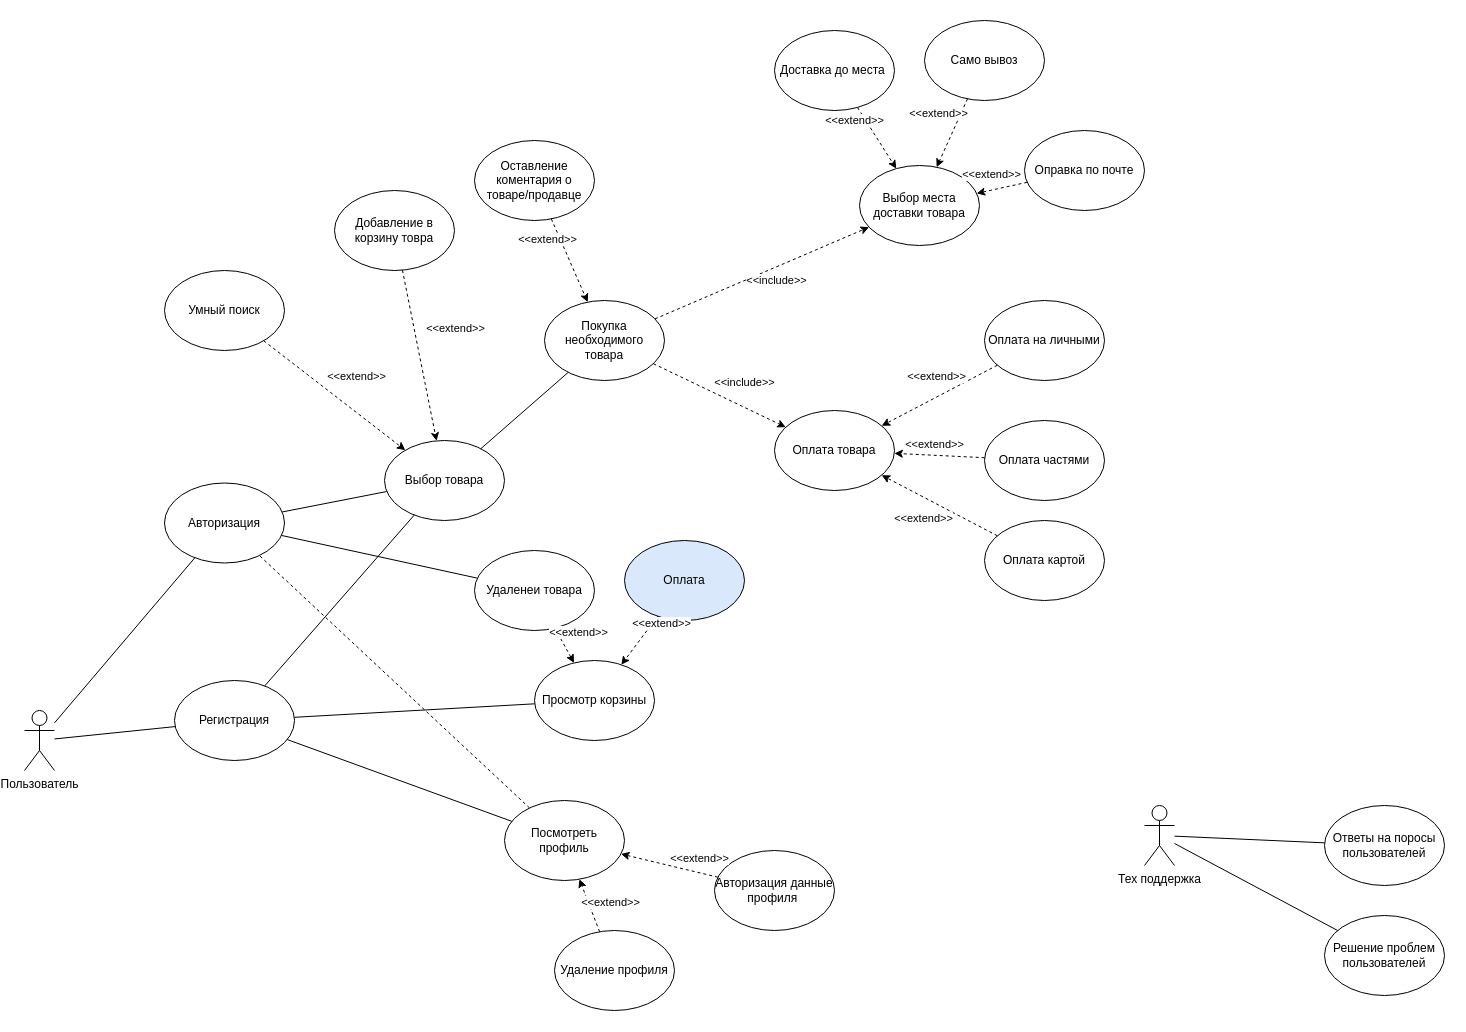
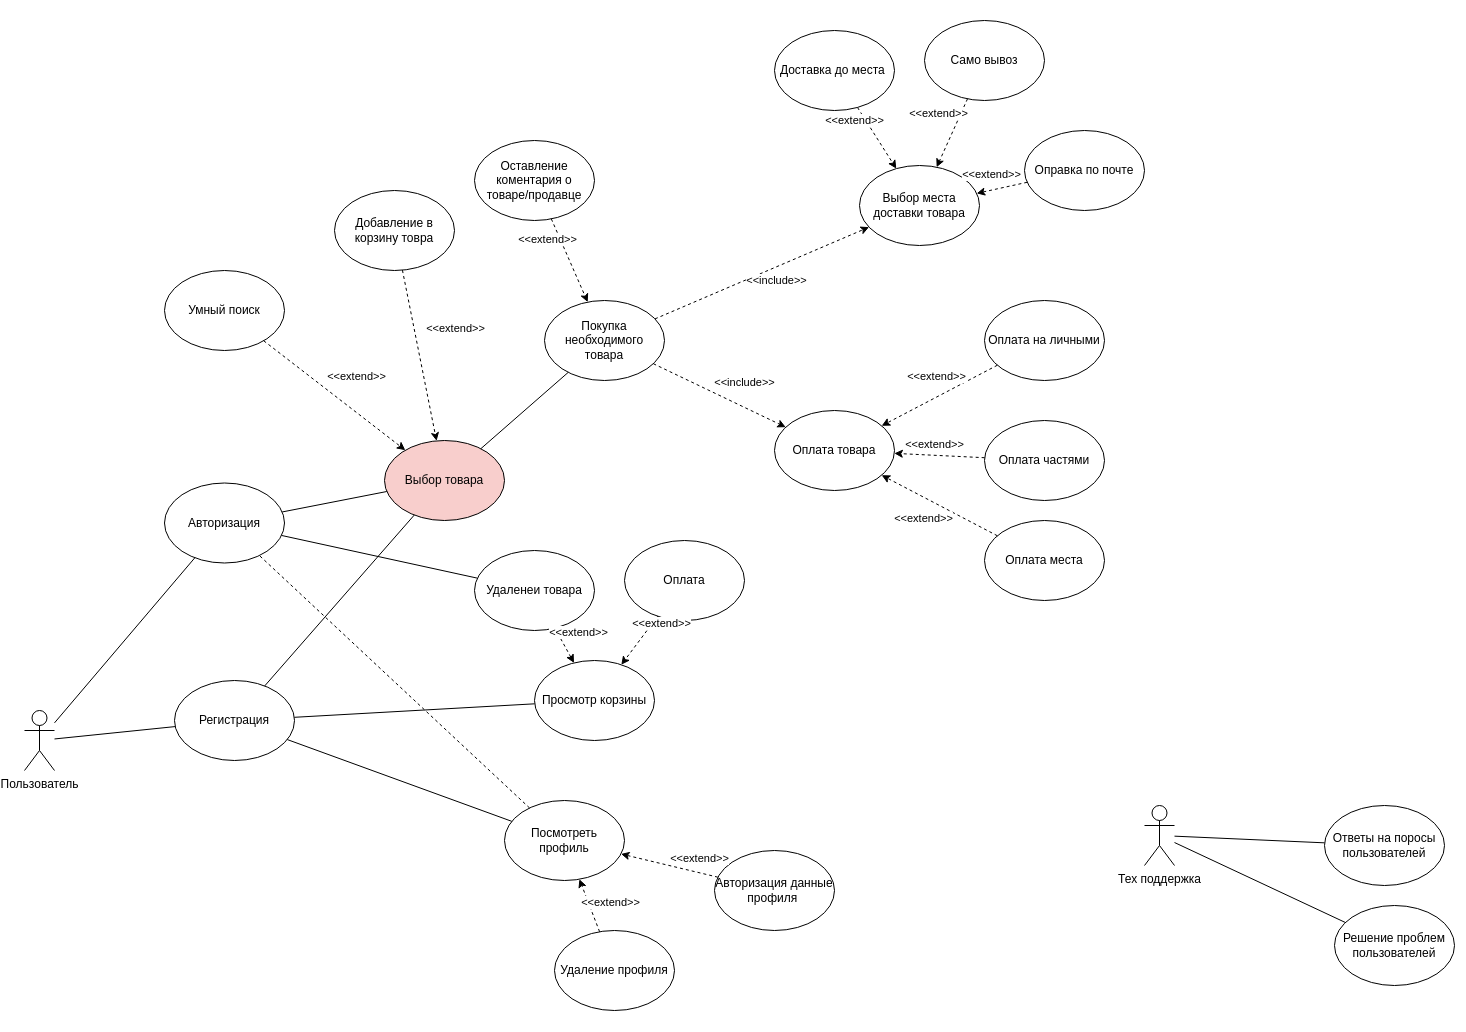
  <mxCell id="0" />
  <mxCell id="1" parent="0" />
  <mxCell id="2" value="Пользователь" style="shape=umlActor;verticalLabelPosition=bottom;verticalAlign=top;html=1;outlineConnect=0;" parent="1" vertex="1"><mxGeometry x="20" y="710" width="30" height="60" as="geometry" /></mxCell>
  <mxCell id="3" value="Авторизация" style="ellipse;whiteSpace=wrap;html=1;" parent="1" vertex="1"><mxGeometry x="160" y="482.5" width="120" height="80" as="geometry" /></mxCell>
  <mxCell id="4" value="Регистрация" style="ellipse;whiteSpace=wrap;html=1;" parent="1" vertex="1"><mxGeometry x="170" y="680" width="120" height="80" as="geometry" /></mxCell>
  <mxCell id="5" value="" style="endArrow=none;html=1;rounded=0;" parent="1" source="2" target="3" edge="1"><mxGeometry width="50" height="50" relative="1" as="geometry"><mxPoint x="220" y="730" as="sourcePoint" /><mxPoint x="270" y="680" as="targetPoint" /></mxGeometry></mxCell>
- <mxCell id="6" value="Выбор товара" style="ellipse;whiteSpace=wrap;html=1;" parent="1" vertex="1"><mxGeometry x="380" y="440" width="120" height="80" as="geometry" /></mxCell>
+ <mxCell id="6" value="Выбор товара" style="ellipse;whiteSpace=wrap;html=1;fillColor=#f8cecc;" parent="1" vertex="1"><mxGeometry x="380" y="440" width="120" height="80" as="geometry" /></mxCell>
  <mxCell id="7" value="" style="endArrow=none;html=1;rounded=0;" parent="1" source="3" target="6" edge="1"><mxGeometry width="50" height="50" relative="1" as="geometry"><mxPoint x="270" y="510" as="sourcePoint" /><mxPoint x="320" y="460" as="targetPoint" /></mxGeometry></mxCell>
  <mxCell id="8" value="Покупка необходимого товара" style="ellipse;whiteSpace=wrap;html=1;" parent="1" vertex="1"><mxGeometry x="540" y="300" width="120" height="80" as="geometry" /></mxCell>
  <mxCell id="9" value="Умный поиск" style="ellipse;whiteSpace=wrap;html=1;" parent="1" vertex="1"><mxGeometry x="160" y="270" width="120" height="80" as="geometry" /></mxCell>
  <mxCell id="10" value="" style="endArrow=classic;html=1;rounded=0;dashed=1;" parent="1" source="9" target="6" edge="1"><mxGeometry width="50" height="50" relative="1" as="geometry"><mxPoint x="230" y="320" as="sourcePoint" /><mxPoint x="304" y="394" as="targetPoint" /></mxGeometry></mxCell>
  <mxCell id="11" value="&amp;lt;&amp;lt;extend&amp;gt;&amp;gt;" style="edgeLabel;html=1;align=center;verticalAlign=middle;resizable=0;points=[];" parent="10" vertex="1" connectable="0"><mxGeometry x="-0.257" y="-1" relative="1" as="geometry"><mxPoint x="41" y="-6" as="offset" /></mxGeometry></mxCell>
  <mxCell id="12" value="" style="endArrow=none;html=1;rounded=0;" parent="1" source="8" target="6" edge="1"><mxGeometry width="50" height="50" relative="1" as="geometry"><mxPoint x="180" y="590" as="sourcePoint" /><mxPoint x="230" y="540" as="targetPoint" /></mxGeometry></mxCell>
  <mxCell id="13" value="" style="endArrow=none;html=1;rounded=0;" parent="1" source="2" target="4" edge="1"><mxGeometry width="50" height="50" relative="1" as="geometry"><mxPoint x="50" y="850" as="sourcePoint" /><mxPoint x="100" y="800" as="targetPoint" /></mxGeometry></mxCell>
- <mxCell id="14" value="Оплата картой" style="ellipse;whiteSpace=wrap;html=1;" parent="1" vertex="1"><mxGeometry x="980" y="520" width="120" height="80" as="geometry" /></mxCell>
+ <mxCell id="14" value="Оплата места" style="ellipse;whiteSpace=wrap;html=1;" parent="1" vertex="1"><mxGeometry x="980" y="520" width="120" height="80" as="geometry" /></mxCell>
  <mxCell id="15" value="" style="endArrow=classic;html=1;rounded=0;dashed=1;" parent="1" source="14" target="39" edge="1"><mxGeometry width="50" height="50" relative="1" as="geometry"><mxPoint x="440" y="256" as="sourcePoint" /><mxPoint x="609" y="180" as="targetPoint" /></mxGeometry></mxCell>
  <mxCell id="16" value="&amp;lt;&amp;lt;extend&amp;gt;&amp;gt;" style="edgeLabel;html=1;align=center;verticalAlign=middle;resizable=0;points=[];" parent="15" vertex="1" connectable="0"><mxGeometry x="-0.257" y="-1" relative="1" as="geometry"><mxPoint x="-31" y="6" as="offset" /></mxGeometry></mxCell>
  <mxCell id="17" value="Оплата на личными" style="ellipse;whiteSpace=wrap;html=1;" parent="1" vertex="1"><mxGeometry x="980" y="300" width="120" height="80" as="geometry" /></mxCell>
  <mxCell id="18" value="" style="endArrow=classic;html=1;rounded=0;dashed=1;" parent="1" source="17" target="39" edge="1"><mxGeometry width="50" height="50" relative="1" as="geometry"><mxPoint x="563" y="305" as="sourcePoint" /><mxPoint x="630" y="90" as="targetPoint" /></mxGeometry></mxCell>
  <mxCell id="19" value="&amp;lt;&amp;lt;extend&amp;gt;&amp;gt;" style="edgeLabel;html=1;align=center;verticalAlign=middle;resizable=0;points=[];" parent="18" vertex="1" connectable="0"><mxGeometry x="-0.257" y="-1" relative="1" as="geometry"><mxPoint x="-17" y="-11" as="offset" /></mxGeometry></mxCell>
  <mxCell id="20" value="Оплата частями" style="ellipse;whiteSpace=wrap;html=1;" parent="1" vertex="1"><mxGeometry x="980" y="420" width="120" height="80" as="geometry" /></mxCell>
  <mxCell id="21" value="" style="endArrow=classic;html=1;rounded=0;dashed=1;" parent="1" source="20" target="39" edge="1"><mxGeometry width="50" height="50" relative="1" as="geometry"><mxPoint x="657" y="385" as="sourcePoint" /><mxPoint x="720" y="458" as="targetPoint" /></mxGeometry></mxCell>
  <mxCell id="22" value="&amp;lt;&amp;lt;extend&amp;gt;&amp;gt;" style="edgeLabel;html=1;align=center;verticalAlign=middle;resizable=0;points=[];" parent="21" vertex="1" connectable="0"><mxGeometry x="-0.257" y="-1" relative="1" as="geometry"><mxPoint x="-17" y="-11" as="offset" /></mxGeometry></mxCell>
  <mxCell id="23" value="Оставление коментария о товаре/продавце" style="ellipse;whiteSpace=wrap;html=1;" parent="1" vertex="1"><mxGeometry x="470" y="140" width="120" height="80" as="geometry" /></mxCell>
  <mxCell id="24" value="" style="endArrow=classic;html=1;rounded=0;dashed=1;" parent="1" source="23" target="8" edge="1"><mxGeometry width="50" height="50" relative="1" as="geometry"><mxPoint x="797" y="373" as="sourcePoint" /><mxPoint x="657" y="407" as="targetPoint" /></mxGeometry></mxCell>
  <mxCell id="25" value="&amp;lt;&amp;lt;extend&amp;gt;&amp;gt;" style="edgeLabel;html=1;align=center;verticalAlign=middle;resizable=0;points=[];" parent="24" vertex="1" connectable="0"><mxGeometry x="-0.257" y="-1" relative="1" as="geometry"><mxPoint x="-17" y="-11" as="offset" /></mxGeometry></mxCell>
  <mxCell id="26" value="Просмотр корзины" style="ellipse;whiteSpace=wrap;html=1;" parent="1" vertex="1"><mxGeometry x="530" y="660" width="120" height="80" as="geometry" /></mxCell>
  <mxCell id="27" value="" style="endArrow=none;html=1;rounded=0;" parent="1" source="3" target="31" edge="1"><mxGeometry width="50" height="50" relative="1" as="geometry"><mxPoint x="150" y="538" as="sourcePoint" /><mxPoint x="360" y="442" as="targetPoint" /></mxGeometry></mxCell>
- <mxCell id="28" value="Оплата" style="ellipse;whiteSpace=wrap;html=1;fillColor=#dae8fc;" parent="1" vertex="1"><mxGeometry x="620" y="540" width="120" height="80" as="geometry" /></mxCell>
+ <mxCell id="28" value="Оплата" style="ellipse;whiteSpace=wrap;html=1;" parent="1" vertex="1"><mxGeometry x="620" y="540" width="120" height="80" as="geometry" /></mxCell>
  <mxCell id="29" value="" style="endArrow=classic;html=1;rounded=0;dashed=1;" parent="1" source="28" target="26" edge="1"><mxGeometry width="50" height="50" relative="1" as="geometry"><mxPoint x="-260.531" y="-24.69" as="sourcePoint" /><mxPoint x="-169.393" y="-15.675" as="targetPoint" /></mxGeometry></mxCell>
  <mxCell id="30" value="&amp;lt;&amp;lt;extend&amp;gt;&amp;gt;" style="edgeLabel;html=1;align=center;verticalAlign=middle;resizable=0;points=[];" parent="29" vertex="1" connectable="0"><mxGeometry x="-0.257" y="-1" relative="1" as="geometry"><mxPoint x="17" y="-10" as="offset" /></mxGeometry></mxCell>
  <mxCell id="31" value="Удаленеи товара" style="ellipse;whiteSpace=wrap;html=1;" parent="1" vertex="1"><mxGeometry x="470" y="550" width="120" height="80" as="geometry" /></mxCell>
  <mxCell id="32" value="" style="endArrow=classic;html=1;rounded=0;dashed=1;" parent="1" source="31" target="26" edge="1"><mxGeometry width="50" height="50" relative="1" as="geometry"><mxPoint x="-61" y="307.27" as="sourcePoint" /><mxPoint x="31" y="315.27" as="targetPoint" /></mxGeometry></mxCell>
  <mxCell id="33" value="&amp;lt;&amp;lt;extend&amp;gt;&amp;gt;" style="edgeLabel;html=1;align=center;verticalAlign=middle;resizable=0;points=[];" parent="32" vertex="1" connectable="0"><mxGeometry x="-0.257" y="-1" relative="1" as="geometry"><mxPoint x="17" y="-10" as="offset" /></mxGeometry></mxCell>
  <mxCell id="34" value="Добавление в корзину товра" style="ellipse;whiteSpace=wrap;html=1;" parent="1" vertex="1"><mxGeometry x="330" y="190" width="120" height="80" as="geometry" /></mxCell>
  <mxCell id="35" value="" style="endArrow=classic;html=1;rounded=0;dashed=1;" parent="1" source="34" target="6" edge="1"><mxGeometry width="50" height="50" relative="1" as="geometry"><mxPoint x="276" y="346" as="sourcePoint" /><mxPoint x="364" y="394" as="targetPoint" /></mxGeometry></mxCell>
  <mxCell id="36" value="&amp;lt;&amp;lt;extend&amp;gt;&amp;gt;" style="edgeLabel;html=1;align=center;verticalAlign=middle;resizable=0;points=[];" parent="35" vertex="1" connectable="0"><mxGeometry x="-0.257" y="-1" relative="1" as="geometry"><mxPoint x="41" y="-6" as="offset" /></mxGeometry></mxCell>
  <mxCell id="37" value="Посмотреть профиль" style="ellipse;whiteSpace=wrap;html=1;" parent="1" vertex="1"><mxGeometry x="500" y="800" width="120" height="80" as="geometry" /></mxCell>
  <mxCell id="38" value="" style="endArrow=none;html=1;rounded=0;dashed=1;" parent="1" source="37" target="3" edge="1"><mxGeometry width="50" height="50" relative="1" as="geometry"><mxPoint x="100" y="640" as="sourcePoint" /><mxPoint x="150" y="590" as="targetPoint" /></mxGeometry></mxCell>
  <mxCell id="39" value="Оплата товара" style="ellipse;whiteSpace=wrap;html=1;" parent="1" vertex="1"><mxGeometry x="770" y="410" width="120" height="80" as="geometry" /></mxCell>
  <mxCell id="40" value="" style="endArrow=classic;html=1;rounded=0;dashed=1;" parent="1" source="8" target="39" edge="1"><mxGeometry width="50" height="50" relative="1" as="geometry"><mxPoint x="773" y="649" as="sourcePoint" /><mxPoint x="857" y="681" as="targetPoint" /></mxGeometry></mxCell>
  <mxCell id="41" value="&amp;lt;&amp;lt;include&amp;gt;&amp;gt;" style="edgeLabel;html=1;align=center;verticalAlign=middle;resizable=0;points=[];" parent="40" vertex="1" connectable="0"><mxGeometry x="-0.257" y="-1" relative="1" as="geometry"><mxPoint x="41" y="-6" as="offset" /></mxGeometry></mxCell>
  <mxCell id="42" value="Выбор места доставки товара" style="ellipse;whiteSpace=wrap;html=1;" parent="1" vertex="1"><mxGeometry x="855" y="165" width="120" height="80" as="geometry" /></mxCell>
  <mxCell id="43" value="" style="endArrow=classic;html=1;rounded=0;dashed=1;" parent="1" source="8" target="42" edge="1"><mxGeometry width="50" height="50" relative="1" as="geometry"><mxPoint x="653" y="438" as="sourcePoint" /><mxPoint x="807" y="492" as="targetPoint" /></mxGeometry></mxCell>
  <mxCell id="44" value="&amp;lt;&amp;lt;include&amp;gt;&amp;gt;" style="edgeLabel;html=1;align=center;verticalAlign=middle;resizable=0;points=[];" parent="43" vertex="1" connectable="0"><mxGeometry x="-0.257" y="-1" relative="1" as="geometry"><mxPoint x="41" y="-6" as="offset" /></mxGeometry></mxCell>
  <mxCell id="45" value="Доставка до места&amp;nbsp;" style="ellipse;whiteSpace=wrap;html=1;" parent="1" vertex="1"><mxGeometry x="770" y="30" width="120" height="80" as="geometry" /></mxCell>
  <mxCell id="46" value="Само вывоз" style="ellipse;whiteSpace=wrap;html=1;" parent="1" vertex="1"><mxGeometry x="920" y="20" width="120" height="80" as="geometry" /></mxCell>
  <mxCell id="47" value="Оправка по почте" style="ellipse;whiteSpace=wrap;html=1;" parent="1" vertex="1"><mxGeometry x="1020" y="130" width="120" height="80" as="geometry" /></mxCell>
  <mxCell id="48" value="" style="endArrow=classic;html=1;rounded=0;dashed=1;" parent="1" source="45" target="42" edge="1"><mxGeometry width="50" height="50" relative="1" as="geometry"><mxPoint x="790" y="140" as="sourcePoint" /><mxPoint x="800" y="210" as="targetPoint" /></mxGeometry></mxCell>
  <mxCell id="49" value="&amp;lt;&amp;lt;extend&amp;gt;&amp;gt;" style="edgeLabel;html=1;align=center;verticalAlign=middle;resizable=0;points=[];" parent="48" vertex="1" connectable="0"><mxGeometry x="-0.257" y="-1" relative="1" as="geometry"><mxPoint x="-17" y="-11" as="offset" /></mxGeometry></mxCell>
  <mxCell id="50" value="" style="endArrow=classic;html=1;rounded=0;dashed=1;" parent="1" source="46" target="42" edge="1"><mxGeometry width="50" height="50" relative="1" as="geometry"><mxPoint x="1000" y="110" as="sourcePoint" /><mxPoint x="1010" y="180" as="targetPoint" /></mxGeometry></mxCell>
  <mxCell id="51" value="&amp;lt;&amp;lt;extend&amp;gt;&amp;gt;" style="edgeLabel;html=1;align=center;verticalAlign=middle;resizable=0;points=[];" parent="50" vertex="1" connectable="0"><mxGeometry x="-0.257" y="-1" relative="1" as="geometry"><mxPoint x="-17" y="-11" as="offset" /></mxGeometry></mxCell>
  <mxCell id="52" value="" style="endArrow=classic;html=1;rounded=0;dashed=1;" parent="1" source="47" target="42" edge="1"><mxGeometry width="50" height="50" relative="1" as="geometry"><mxPoint x="971" y="108" as="sourcePoint" /><mxPoint x="929" y="192" as="targetPoint" /></mxGeometry></mxCell>
  <mxCell id="53" value="&amp;lt;&amp;lt;extend&amp;gt;&amp;gt;" style="edgeLabel;html=1;align=center;verticalAlign=middle;resizable=0;points=[];" parent="52" vertex="1" connectable="0"><mxGeometry x="-0.257" y="-1" relative="1" as="geometry"><mxPoint x="-17" y="-11" as="offset" /></mxGeometry></mxCell>
  <mxCell id="54" value="Тех поддержка" style="shape=umlActor;verticalLabelPosition=bottom;verticalAlign=top;html=1;outlineConnect=0;" parent="1" vertex="1"><mxGeometry x="1140" y="805" width="30" height="60" as="geometry" /></mxCell>
  <mxCell id="55" value="Ответы на поросы пользователей" style="ellipse;whiteSpace=wrap;html=1;" parent="1" vertex="1"><mxGeometry x="1320" y="805" width="120" height="80" as="geometry" /></mxCell>
  <mxCell id="56" value="" style="endArrow=none;html=1;rounded=0;" parent="1" source="54" target="55" edge="1"><mxGeometry width="50" height="50" relative="1" as="geometry"><mxPoint x="1120" y="805" as="sourcePoint" /><mxPoint x="1170" y="755" as="targetPoint" /></mxGeometry></mxCell>
- <mxCell id="57" value="Решение проблем пользователей" style="ellipse;whiteSpace=wrap;html=1;" parent="1" vertex="1"><mxGeometry x="1320" y="915" width="120" height="80" as="geometry" /></mxCell>
+ <mxCell id="57" value="Решение проблем пользователей" style="ellipse;whiteSpace=wrap;html=1;" parent="1" vertex="1"><mxGeometry x="1330" y="905" width="120" height="80" as="geometry" /></mxCell>
  <mxCell id="58" value="" style="endArrow=none;html=1;rounded=0;" parent="1" source="54" target="57" edge="1"><mxGeometry width="50" height="50" relative="1" as="geometry"><mxPoint x="1120" y="805" as="sourcePoint" /><mxPoint x="1170" y="755" as="targetPoint" /></mxGeometry></mxCell>
  <mxCell id="59" value="Авторизация данные профиля&amp;nbsp;" style="ellipse;whiteSpace=wrap;html=1;" parent="1" vertex="1"><mxGeometry x="710" y="850" width="120" height="80" as="geometry" /></mxCell>
  <mxCell id="60" value="Удаление профиля" style="ellipse;whiteSpace=wrap;html=1;" parent="1" vertex="1"><mxGeometry x="550" y="930" width="120" height="80" as="geometry" /></mxCell>
  <mxCell id="61" value="" style="endArrow=classic;html=1;rounded=0;dashed=1;" parent="1" source="60" target="37" edge="1"><mxGeometry width="50" height="50" relative="1" as="geometry"><mxPoint x="79" y="287.5" as="sourcePoint" /><mxPoint x="171" y="296.5" as="targetPoint" /></mxGeometry></mxCell>
  <mxCell id="62" value="&amp;lt;&amp;lt;extend&amp;gt;&amp;gt;" style="edgeLabel;html=1;align=center;verticalAlign=middle;resizable=0;points=[];" parent="61" vertex="1" connectable="0"><mxGeometry x="-0.257" y="-1" relative="1" as="geometry"><mxPoint x="17" y="-10" as="offset" /></mxGeometry></mxCell>
  <mxCell id="63" value="" style="endArrow=classic;html=1;rounded=0;dashed=1;" parent="1" source="59" target="37" edge="1"><mxGeometry width="50" height="50" relative="1" as="geometry"><mxPoint x="89" y="297.5" as="sourcePoint" /><mxPoint x="181" y="306.5" as="targetPoint" /></mxGeometry></mxCell>
  <mxCell id="64" value="&amp;lt;&amp;lt;extend&amp;gt;&amp;gt;" style="edgeLabel;html=1;align=center;verticalAlign=middle;resizable=0;points=[];" parent="63" vertex="1" connectable="0"><mxGeometry x="-0.257" y="-1" relative="1" as="geometry"><mxPoint x="17" y="-10" as="offset" /></mxGeometry></mxCell>
  <mxCell id="65" value="" style="endArrow=none;html=1;rounded=0;" parent="1" source="4" target="37" edge="1"><mxGeometry width="50" height="50" relative="1" as="geometry"><mxPoint x="490" y="750" as="sourcePoint" /><mxPoint x="540" y="700" as="targetPoint" /></mxGeometry></mxCell>
  <mxCell id="66" value="" style="endArrow=none;html=1;rounded=0;" parent="1" source="4" target="26" edge="1"><mxGeometry width="50" height="50" relative="1" as="geometry"><mxPoint x="490" y="750" as="sourcePoint" /><mxPoint x="540" y="700" as="targetPoint" /></mxGeometry></mxCell>
  <mxCell id="67" value="" style="endArrow=none;html=1;rounded=0;" parent="1" source="4" target="6" edge="1"><mxGeometry width="50" height="50" relative="1" as="geometry"><mxPoint x="430" as="sourcePoint" y="560" /><mxPoint x="480" y="510" as="targetPoint" /></mxGeometry></mxCell>
